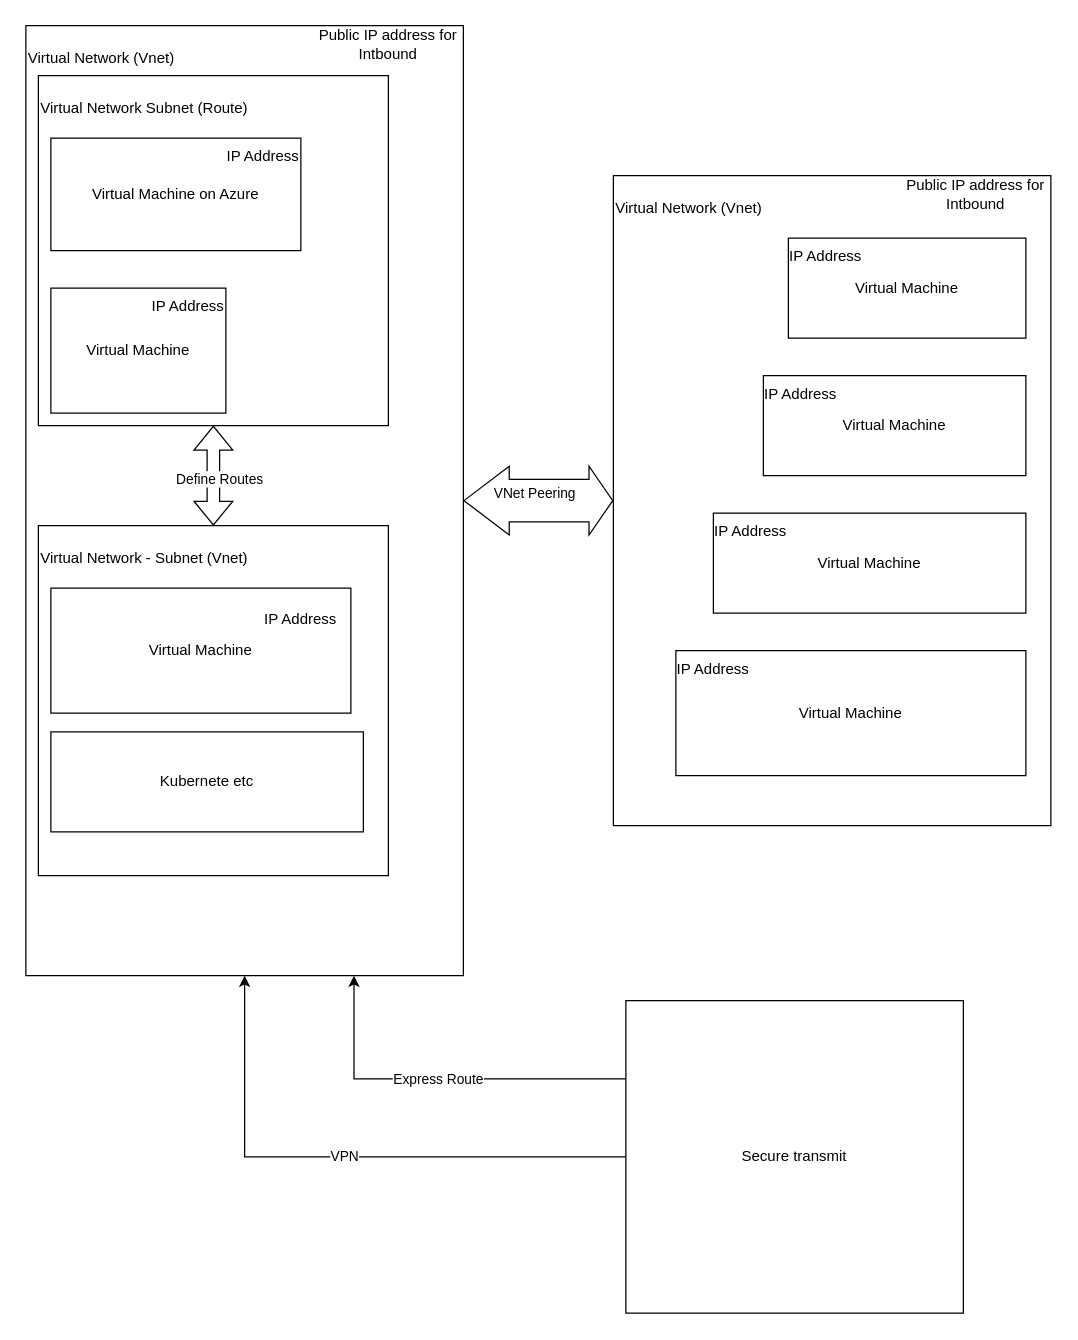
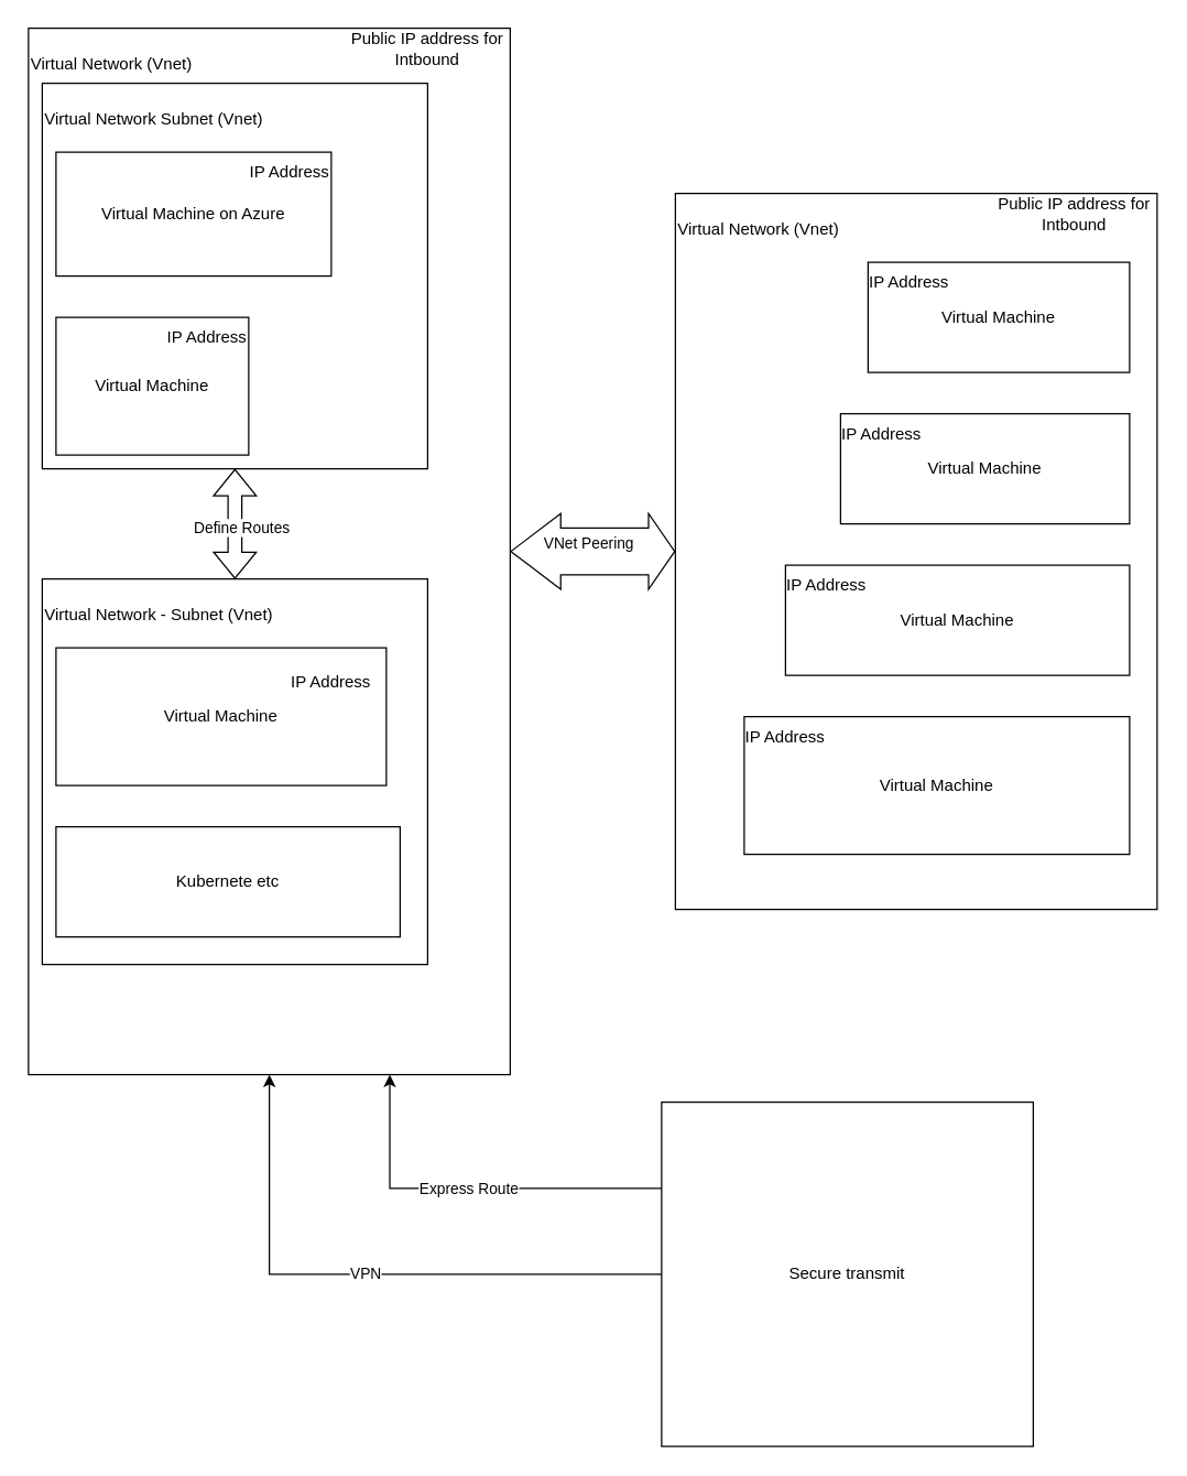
  <mxCell id="0" />
  <mxCell id="1" parent="0" />
  <mxCell id="2" value="&lt;p style=&quot;padding-top: 0px;&quot;&gt;&lt;span style=&quot;background-color: initial;&quot;&gt;Virtual Network (Vnet)&lt;/span&gt;&lt;/p&gt;" style="rounded=0;whiteSpace=wrap;html=1;align=left;verticalAlign=top;" vertex="1" parent="1"><mxGeometry x="20" y="20" width="350" height="760" as="geometry" /></mxCell>
  <mxCell id="3" value="" style="shape=flexArrow;endArrow=classic;startArrow=classic;html=1;rounded=0;entryX=0;entryY=0.5;entryDx=0;entryDy=0;width=34;startSize=11.73;exitX=1;exitY=0.5;exitDx=0;exitDy=0;" edge="1" parent="1" source="2" target="6"><mxGeometry width="100" height="100" relative="1" as="geometry"><mxPoint x="400" y="600" as="sourcePoint" /><mxPoint x="470" y="290" as="targetPoint" /></mxGeometry></mxCell>
  <mxCell id="4" value="VNet Peering&lt;div&gt;&lt;br&gt;&lt;/div&gt;" style="edgeLabel;html=1;align=center;verticalAlign=middle;resizable=0;points=[];" vertex="1" connectable="0" parent="3"><mxGeometry x="-0.06" y="-9" relative="1" as="geometry"><mxPoint y="-9" as="offset" /></mxGeometry></mxCell>
  <mxCell id="5" value="" style="group" vertex="1" connectable="0" parent="1"><mxGeometry x="490" y="140" width="350" height="520" as="geometry" /></mxCell>
  <mxCell id="6" value="&lt;p style=&quot;padding-top: 0px;&quot;&gt;&lt;span style=&quot;background-color: initial;&quot;&gt;Virtual Network (Vnet)&lt;/span&gt;&lt;/p&gt;" style="rounded=0;whiteSpace=wrap;html=1;align=left;verticalAlign=top;" vertex="1" parent="5"><mxGeometry width="350" height="520" as="geometry" /></mxCell>
  <mxCell id="7" value="Virtual Machine" style="rounded=0;whiteSpace=wrap;html=1;" vertex="1" parent="5"><mxGeometry x="140" y="50" width="190" height="80" as="geometry" /></mxCell>
  <mxCell id="8" value="Virtual Machine" style="rounded=0;whiteSpace=wrap;html=1;" vertex="1" parent="5"><mxGeometry x="50" y="380" width="280" height="100" as="geometry" /></mxCell>
  <mxCell id="9" value="Virtual Machine" style="rounded=0;whiteSpace=wrap;html=1;" vertex="1" parent="5"><mxGeometry x="120" y="160" width="210" height="80" as="geometry" /></mxCell>
  <mxCell id="10" value="Virtual Machine" style="rounded=0;whiteSpace=wrap;html=1;" vertex="1" parent="5"><mxGeometry x="80" y="270" width="250" height="80" as="geometry" /></mxCell>
  <mxCell id="11" value="IP Address" style="text;html=1;align=center;verticalAlign=middle;whiteSpace=wrap;rounded=0;" vertex="1" parent="5"><mxGeometry x="140" y="50" width="60" height="30" as="geometry" /></mxCell>
  <mxCell id="12" value="IP Address" style="text;html=1;align=center;verticalAlign=middle;whiteSpace=wrap;rounded=0;" vertex="1" parent="5"><mxGeometry x="120" y="160" width="60" height="30" as="geometry" /></mxCell>
  <mxCell id="13" value="IP Address" style="text;html=1;align=center;verticalAlign=middle;whiteSpace=wrap;rounded=0;" vertex="1" parent="5"><mxGeometry x="80" y="270" width="60" height="30" as="geometry" /></mxCell>
  <mxCell id="14" value="IP Address" style="text;html=1;align=center;verticalAlign=middle;whiteSpace=wrap;rounded=0;" vertex="1" parent="5"><mxGeometry x="50" y="380" width="60" height="30" as="geometry" /></mxCell>
  <mxCell id="15" value="Public IP address for Intbound" style="text;html=1;align=center;verticalAlign=middle;whiteSpace=wrap;rounded=0;" vertex="1" parent="5"><mxGeometry x="230" width="120" height="30" as="geometry" /></mxCell>
  <mxCell id="16" value="" style="group" vertex="1" connectable="0" parent="1"><mxGeometry x="30" y="420" width="290" height="280" as="geometry" /></mxCell>
  <mxCell id="17" value="&lt;p style=&quot;padding-top: 0px;&quot;&gt;&lt;span style=&quot;background-color: initial;&quot;&gt;Virtual Network - Subnet (Vnet)&lt;/span&gt;&lt;/p&gt;" style="rounded=0;whiteSpace=wrap;html=1;align=left;verticalAlign=top;" vertex="1" parent="16"><mxGeometry width="280" height="280" as="geometry" /></mxCell>
  <mxCell id="18" value="Virtual Machine" style="rounded=0;whiteSpace=wrap;html=1;align=center;" vertex="1" parent="16"><mxGeometry x="10" y="50" width="240" height="100" as="geometry" /></mxCell>
  <mxCell id="19" value="IP Address" style="text;html=1;align=center;verticalAlign=middle;whiteSpace=wrap;rounded=0;" vertex="1" parent="16"><mxGeometry x="180" y="60" width="60" height="30" as="geometry" /></mxCell>
- <mxCell id="20" value="Kubernete etc" style="rounded=0;whiteSpace=wrap;html=1;" vertex="1" parent="16"><mxGeometry x="10" y="165" width="250" height="80" as="geometry" /></mxCell>
+ <mxCell id="20" value="Kubernete etc" style="rounded=0;whiteSpace=wrap;html=1;" vertex="1" parent="16"><mxGeometry x="10" y="180" width="250" height="80" as="geometry" /></mxCell>
  <mxCell id="21" value="" style="group" vertex="1" connectable="0" parent="1"><mxGeometry x="30" y="60" width="280" height="280" as="geometry" /></mxCell>
- <mxCell id="22" value="&lt;p style=&quot;padding-top: 0px;&quot;&gt;&lt;span style=&quot;background-color: initial;&quot;&gt;Virtual Network Subnet (Route)&lt;/span&gt;&lt;/p&gt;" style="rounded=0;whiteSpace=wrap;html=1;align=left;verticalAlign=top;" vertex="1" parent="21"><mxGeometry width="280" height="280" as="geometry" /></mxCell>
+ <mxCell id="22" value="&lt;p style=&quot;padding-top: 0px;&quot;&gt;&lt;span style=&quot;background-color: initial;&quot;&gt;Virtual Network Subnet (Vnet)&lt;/span&gt;&lt;/p&gt;" style="rounded=0;whiteSpace=wrap;html=1;align=left;verticalAlign=top;" vertex="1" parent="21"><mxGeometry width="280" height="280" as="geometry" /></mxCell>
  <mxCell id="23" value="Virtual Machine on Azure" style="rounded=0;whiteSpace=wrap;html=1;align=center;" vertex="1" parent="21"><mxGeometry x="10" y="50" width="200" height="90" as="geometry" /></mxCell>
  <mxCell id="24" value="Virtual Machine" style="rounded=0;whiteSpace=wrap;html=1;align=center;" vertex="1" parent="21"><mxGeometry x="10" y="170" width="140" height="100" as="geometry" /></mxCell>
  <mxCell id="25" value="IP Address" style="text;html=1;align=center;verticalAlign=middle;whiteSpace=wrap;rounded=0;" vertex="1" parent="21"><mxGeometry x="90" y="170" width="60" height="30" as="geometry" /></mxCell>
  <mxCell id="26" value="IP Address" style="text;html=1;align=center;verticalAlign=middle;whiteSpace=wrap;rounded=0;" vertex="1" parent="21"><mxGeometry x="150" y="50" width="60" height="30" as="geometry" /></mxCell>
  <mxCell id="27" value="" style="shape=flexArrow;endArrow=classic;startArrow=classic;html=1;rounded=0;entryX=0.5;entryY=1;entryDx=0;entryDy=0;" edge="1" parent="1" source="17" target="22"><mxGeometry width="100" height="100" relative="1" as="geometry"><mxPoint x="370" y="460" as="sourcePoint" /><mxPoint x="470" y="360" as="targetPoint" /></mxGeometry></mxCell>
  <mxCell id="28" value="Define Routes" style="edgeLabel;html=1;align=center;verticalAlign=middle;resizable=0;points=[];" vertex="1" connectable="0" parent="27"><mxGeometry x="-0.05" y="-4" relative="1" as="geometry"><mxPoint as="offset" /></mxGeometry></mxCell>
  <mxCell id="29" value="Public IP address for Intbound" style="text;html=1;align=center;verticalAlign=middle;whiteSpace=wrap;rounded=0;" vertex="1" parent="1"><mxGeometry x="250" y="20" width="120" height="30" as="geometry" /></mxCell>
  <mxCell id="30" value="VPN" style="edgeStyle=orthogonalEdgeStyle;rounded=0;orthogonalLoop=1;jettySize=auto;html=1;entryX=0.5;entryY=1;entryDx=0;entryDy=0;" edge="1" parent="1" source="32" target="2"><mxGeometry relative="1" as="geometry" /></mxCell>
  <mxCell id="31" value="Express Route" style="edgeStyle=orthogonalEdgeStyle;rounded=0;orthogonalLoop=1;jettySize=auto;html=1;exitX=0;exitY=0.25;exitDx=0;exitDy=0;entryX=0.75;entryY=1;entryDx=0;entryDy=0;" edge="1" parent="1" source="32" target="2"><mxGeometry relative="1" as="geometry" /></mxCell>
- <mxCell id="32" value="Secure transmit" style="rounded=0;whiteSpace=wrap;html=1;" vertex="1" parent="1"><mxGeometry x="500" y="800" width="270" height="250" as="geometry" /></mxCell>
+ <mxCell id="32" value="Secure transmit" style="rounded=0;whiteSpace=wrap;html=1;" vertex="1" parent="1"><mxGeometry x="480" y="800" width="270" height="250" as="geometry" /></mxCell>
